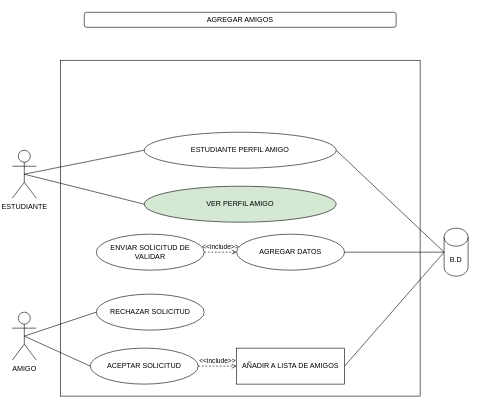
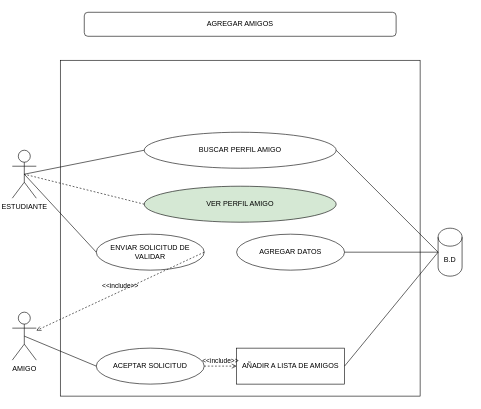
  <mxCell id="0" />
  <mxCell id="1" parent="0" />
  <mxCell id="2" value="" style="rounded=0;whiteSpace=wrap;html=1;" vertex="1" parent="1"><mxGeometry x="100" y="100" width="600" height="560" as="geometry" /></mxCell>
- <mxCell id="3" value="AGREGAR AMIGOS" style="rounded=1;whiteSpace=wrap;html=1;" vertex="1" parent="1"><mxGeometry x="140" y="20" width="520" height="25" as="geometry" /></mxCell>
+ <mxCell id="3" value="AGREGAR AMIGOS" style="rounded=1;whiteSpace=wrap;html=1;" vertex="1" parent="1"><mxGeometry x="140" y="20" width="520" height="40" as="geometry" /></mxCell>
  <mxCell id="4" value="ESTUDIANTE" style="shape=umlActor;verticalLabelPosition=bottom;verticalAlign=top;html=1;outlineConnect=0;" vertex="1" parent="1"><mxGeometry x="20" y="250" width="40" height="80" as="geometry" /></mxCell>
- <mxCell id="5" value="B.D" style="shape=cylinder3;whiteSpace=wrap;html=1;boundedLbl=1;backgroundOutline=1;size=15;" vertex="1" parent="1"><mxGeometry x="740" y="380" width="40" height="80" as="geometry" /></mxCell>
+ <mxCell id="5" value="B.D" style="shape=cylinder3;whiteSpace=wrap;html=1;boundedLbl=1;backgroundOutline=1;size=15;" vertex="1" parent="1"><mxGeometry x="730" y="380" width="40" height="80" as="geometry" /></mxCell>
  <mxCell id="6" value="AMIGO" style="shape=umlActor;verticalLabelPosition=bottom;verticalAlign=top;html=1;outlineConnect=0;" vertex="1" parent="1"><mxGeometry x="20" y="520" width="40" height="80" as="geometry" /></mxCell>
- <mxCell id="7" value="ESTUDIANTE PERFIL AMIGO" style="ellipse;whiteSpace=wrap;html=1;" vertex="1" parent="1"><mxGeometry x="240" y="220" width="320" height="60" as="geometry" /></mxCell>
+ <mxCell id="7" value="BUSCAR PERFIL AMIGO" style="ellipse;whiteSpace=wrap;html=1;" vertex="1" parent="1"><mxGeometry x="240" y="220" width="320" height="60" as="geometry" /></mxCell>
  <mxCell id="8" value="ENVIAR SOLICITUD DE VALIDAR" style="ellipse;whiteSpace=wrap;html=1;" vertex="1" parent="1"><mxGeometry x="160" y="390" width="180" height="60" as="geometry" /></mxCell>
  <mxCell id="9" value="AGREGAR DATOS" style="ellipse;whiteSpace=wrap;html=1;" vertex="1" parent="1"><mxGeometry x="394" y="390" width="180" height="60" as="geometry" /></mxCell>
  <mxCell id="10" value="" style="endArrow=none;html=1;entryX=0;entryY=0.5;entryDx=0;entryDy=0;exitX=0.5;exitY=0.5;exitDx=0;exitDy=0;exitPerimeter=0;" edge="1" parent="1" source="4" target="7"><mxGeometry width="50" height="50" relative="1" as="geometry"><mxPoint x="370" y="430" as="sourcePoint" /><mxPoint x="420" y="380" as="targetPoint" /></mxGeometry></mxCell>
- <mxCell id="12" value="&amp;lt;&amp;lt;include&amp;gt;&amp;gt;" style="html=1;verticalAlign=bottom;labelBackgroundColor=none;endArrow=open;endFill=0;dashed=1;exitX=1;exitY=0.5;exitDx=0;exitDy=0;entryX=0;entryY=0.5;entryDx=0;entryDy=0;" edge="1" parent="1" source="8" target="9"><mxGeometry width="160" relative="1" as="geometry"><mxPoint x="310" y="400" as="sourcePoint" /><mxPoint x="470" y="400" as="targetPoint" /></mxGeometry></mxCell>
+ <mxCell id="11" value="" style="endArrow=none;html=1;entryX=0;entryY=0.5;entryDx=0;entryDy=0;exitX=0.5;exitY=0.5;exitDx=0;exitDy=0;exitPerimeter=0;" edge="1" parent="1" source="4" target="8"><mxGeometry width="50" height="50" relative="1" as="geometry"><mxPoint x="370" y="430" as="sourcePoint" /><mxPoint x="420" y="380" as="targetPoint" /></mxGeometry></mxCell>
+ <mxCell id="12" value="&amp;lt;&amp;lt;include&amp;gt;&amp;gt;" style="html=1;verticalAlign=bottom;labelBackgroundColor=none;endArrow=open;endFill=0;dashed=1;exitX=1;exitY=0.5;exitDx=0;exitDy=0;" edge="1" parent="1" source="8" target="6"><mxGeometry width="160" relative="1" as="geometry"><mxPoint x="310" y="400" as="sourcePoint" /><mxPoint x="470" y="400" as="targetPoint" /></mxGeometry></mxCell>
  <mxCell id="13" value="" style="endArrow=none;html=1;entryX=1;entryY=0.5;entryDx=0;entryDy=0;exitX=0;exitY=0.5;exitDx=0;exitDy=0;exitPerimeter=0;" edge="1" parent="1" source="5" target="7"><mxGeometry width="50" height="50" relative="1" as="geometry"><mxPoint x="370" y="430" as="sourcePoint" /><mxPoint x="420" y="380" as="targetPoint" /></mxGeometry></mxCell>
  <mxCell id="14" value="" style="endArrow=none;html=1;entryX=0;entryY=0.5;entryDx=0;entryDy=0;entryPerimeter=0;exitX=1;exitY=0.5;exitDx=0;exitDy=0;" edge="1" parent="1" source="9" target="5"><mxGeometry width="50" height="50" relative="1" as="geometry"><mxPoint x="370" y="430" as="sourcePoint" /><mxPoint x="420" y="380" as="targetPoint" /></mxGeometry></mxCell>
- <mxCell id="15" value="RECHAZAR SOLICITUD" style="ellipse;whiteSpace=wrap;html=1;" vertex="1" parent="1"><mxGeometry x="160" y="490" width="180" height="60" as="geometry" /></mxCell>
- <mxCell id="16" value="ACEPTAR SOLICITUD" style="ellipse;whiteSpace=wrap;html=1;" vertex="1" parent="1"><mxGeometry x="150" y="580" width="180" height="60" as="geometry" /></mxCell>
+ <mxCell id="16" value="ACEPTAR SOLICITUD" style="ellipse;whiteSpace=wrap;html=1;" vertex="1" parent="1"><mxGeometry x="160" y="580" width="180" height="60" as="geometry" /></mxCell>
  <mxCell id="17" value="AÑADIR A LISTA DE AMIGOS" style="whiteSpace=wrap;html=1;rounded=0;" vertex="1" parent="1"><mxGeometry x="394" y="580" width="180" height="60" as="geometry" /></mxCell>
  <mxCell id="18" value="&amp;lt;&amp;lt;include&amp;gt;&amp;gt;" style="html=1;verticalAlign=bottom;labelBackgroundColor=none;endArrow=open;endFill=0;dashed=1;exitX=1;exitY=0.5;exitDx=0;exitDy=0;entryX=0;entryY=0.5;entryDx=0;entryDy=0;" edge="1" parent="1" target="17" source="16"><mxGeometry width="160" relative="1" as="geometry"><mxPoint x="366" y="510" as="sourcePoint" /><mxPoint x="556" y="560" as="targetPoint" /></mxGeometry></mxCell>
  <mxCell id="19" value="" style="endArrow=none;html=1;entryX=0;entryY=0.5;entryDx=0;entryDy=0;entryPerimeter=0;exitX=1;exitY=0.5;exitDx=0;exitDy=0;" edge="1" parent="1" source="17" target="5"><mxGeometry width="50" height="50" relative="1" as="geometry"><mxPoint x="370" y="430" as="sourcePoint" /><mxPoint x="420" y="380" as="targetPoint" /></mxGeometry></mxCell>
- <mxCell id="20" value="" style="endArrow=none;html=1;exitX=0.5;exitY=0.5;exitDx=0;exitDy=0;exitPerimeter=0;entryX=0;entryY=0.5;entryDx=0;entryDy=0;" edge="1" parent="1" source="6" target="15"><mxGeometry width="50" height="50" relative="1" as="geometry"><mxPoint x="370" y="430" as="sourcePoint" /><mxPoint x="420" y="380" as="targetPoint" /></mxGeometry></mxCell>
  <mxCell id="21" value="" style="endArrow=none;html=1;exitX=0.5;exitY=0.5;exitDx=0;exitDy=0;exitPerimeter=0;entryX=0;entryY=0.5;entryDx=0;entryDy=0;" edge="1" parent="1" source="6" target="16"><mxGeometry width="50" height="50" relative="1" as="geometry"><mxPoint x="370" y="430" as="sourcePoint" /><mxPoint x="420" y="380" as="targetPoint" /></mxGeometry></mxCell>
  <mxCell id="22" value="VER PERFIL AMIGO" style="ellipse;whiteSpace=wrap;html=1;fillColor=#d5e8d4;" vertex="1" parent="1"><mxGeometry x="240" y="310" width="320" height="60" as="geometry" /></mxCell>
- <mxCell id="23" value="" style="endArrow=none;html=1;entryX=0.5;entryY=0.5;entryDx=0;entryDy=0;entryPerimeter=0;exitX=0;exitY=0.5;exitDx=0;exitDy=0;" edge="1" parent="1" source="22" target="4"><mxGeometry width="50" height="50" relative="1" as="geometry"><mxPoint x="370" y="550" as="sourcePoint" /><mxPoint x="420" y="500" as="targetPoint" /></mxGeometry></mxCell>
+ <mxCell id="23" value="" style="endArrow=none;html=1;entryX=0.5;entryY=0.5;entryDx=0;entryDy=0;entryPerimeter=0;exitX=0;exitY=0.5;exitDx=0;exitDy=0;dashed=1;" edge="1" parent="1" source="22" target="4"><mxGeometry width="50" height="50" relative="1" as="geometry"><mxPoint x="370" y="550" as="sourcePoint" /><mxPoint x="420" y="500" as="targetPoint" /></mxGeometry></mxCell>
